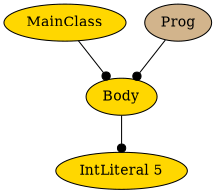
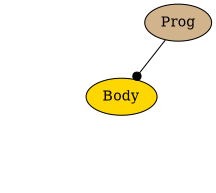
  digraph {
    node [fillcolor=gold style=filled]
    edge [arrowhead=dot]
-   n1 [label="IntLiteral 5"]
    n2 [label=Body]
-   n3 [label=MainClass]
    n4 [fillcolor=tan label=Prog]
-   n2 -> n1
-   n3 -> n2
    n4 -> n2
  }
